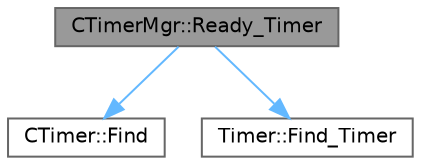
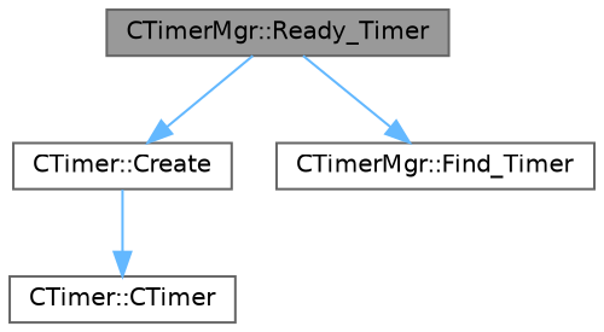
  digraph {
    rankdir=TB
    node [color=grey40 fillcolor=white fontname=Helvetica fontsize=10 shape=box style=filled]
    edge [color=steelblue1 fontname=Helvetica fontsize=10 labelfontname=Helvetica labelfontsize=10 style=solid]
    n1 [color=gray40 fillcolor=grey60 fontcolor=black height=0.2 label="CTimerMgr::Ready_Timer" width=0.4]
-   n2 [height=0.2 label="CTimer::Find" width=0.4]
-   n3 [height=0.2 label="Timer::Find_Timer" width=0.4]
+   n2 [height=0.2 label="CTimer::Create" width=0.4]
+   n3 [height=0.2 label="CTimerMgr::Find_Timer" width=0.4]
+   n4 [height=0.2 label="CTimer::CTimer" width=0.4]
    n1 -> n2
    n1 -> n3
+   n2 -> n4
  }
